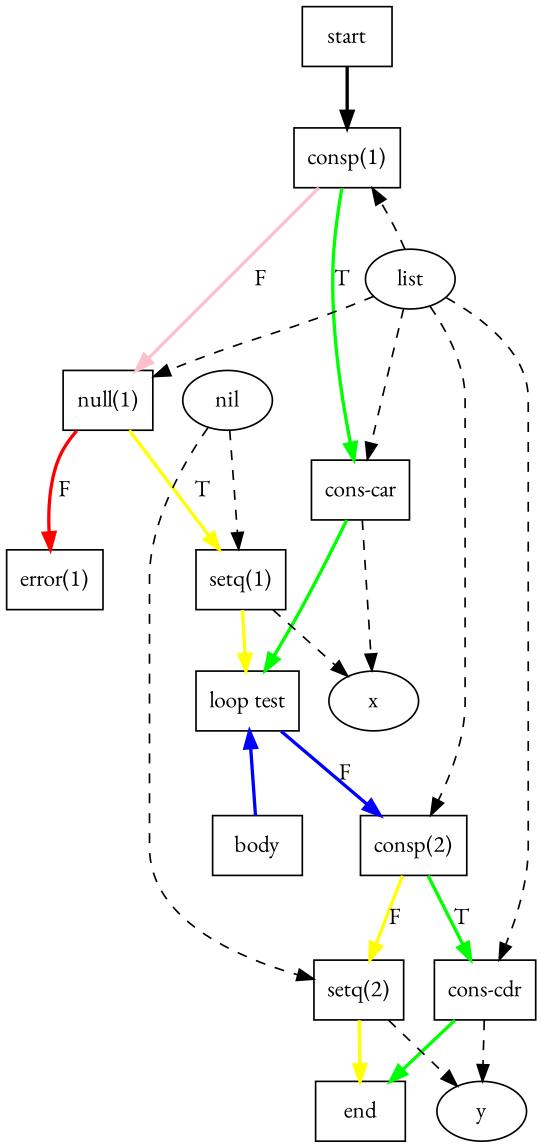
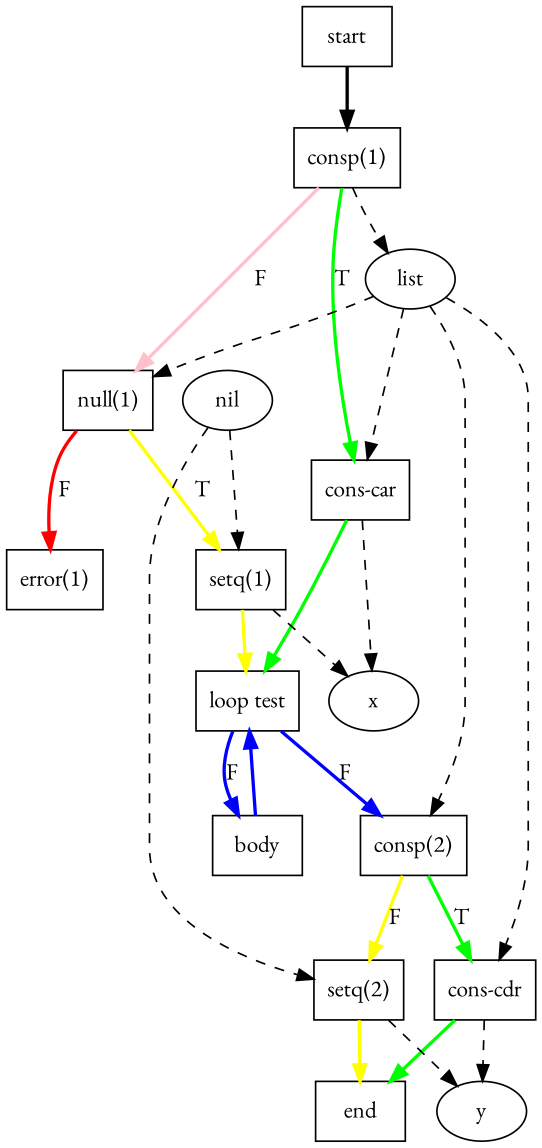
  digraph {
    fontname="EB Garamond"
    node [fontname="EB Garamond" shape=box]
    edge [fontname="EB Garamond" style=bold]
    n1 [label=start]
    n2 [label="consp(1)"]
    n3 [label="null(1)"]
    n4 [label="cons-car"]
    n5 [label=end]
    n6 [label="setq(1)"]
    n7 [label="error(1)"]
    n8 [label="loop test"]
    n9 [label=x shape=ellipse]
    n10 [label="consp(2)"]
    n11 [label="cons-cdr"]
    n12 [label="setq(2)"]
    n13 [label=y shape=ellipse]
    n14 [label=body]
    n15 [label=list shape=ellipse]
    n16 [label=nil shape=ellipse]
    n1 -> n2
    n2 -> n3 [color=pink label=F]
    n2 -> n4 [color=green label=T]
    n3 -> n6 [color=yellow label=T]
    n3 -> n7 [color=red label=F]
    n4 -> n8 [color=green]
    n4 -> n9 [style=dashed]
    n6 -> n8 [color=yellow]
    n6 -> n9 [style=dashed]
    n8 -> n10 [color=blue label=F]
+   n8 -> n14 [color=blue label=F]
    n10 -> n11 [color=green label=T]
    n10 -> n12 [color=yellow label=F]
    n11 -> n5 [color=green]
    n11 -> n13 [style=dashed]
    n12 -> n5 [color=yellow]
    n12 -> n13 [style=dashed]
    n14 -> n8 [color=blue]
-   n15 -> n2 [style=dashed]
+   n2 -> n15 [style=dashed]
    n15 -> n3 [style=dashed]
    n15 -> n4 [style=dashed]
    n15 -> n10 [style=dashed]
    n15 -> n11 [style=dashed]
    n16 -> n6 [style=dashed]
    n16 -> n12 [style=dashed]
  }
